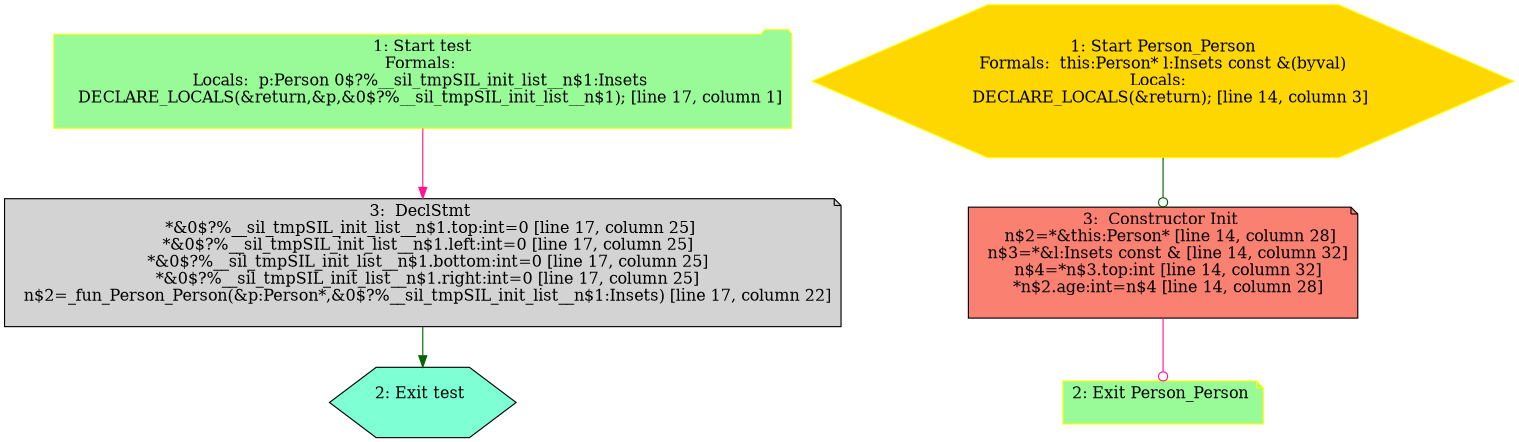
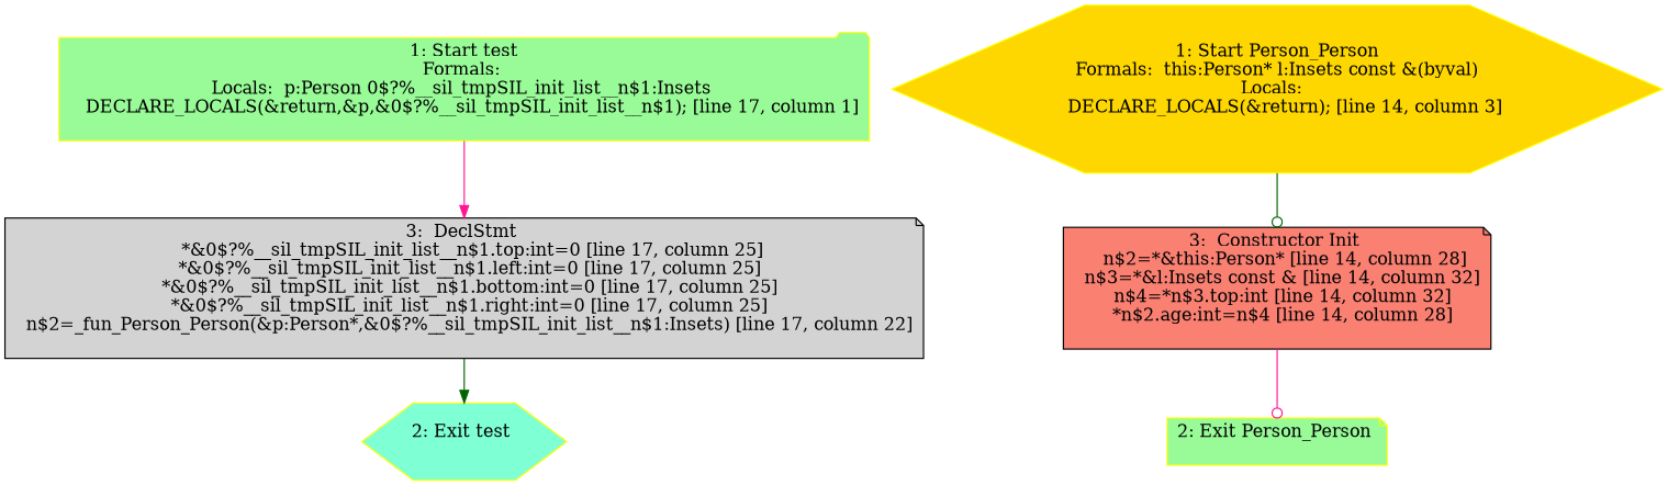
  digraph {
    node [color=yellow style=filled fillcolor=palegreen shape=note]
    edge [color=deeppink arrowhead=normal]
    n1 [label="1: Start test\nFormals: \nLocals:  p:Person 0$?%__sil_tmpSIL_init_list__n$1:Insets \n   DECLARE_LOCALS(&return,&p,&0$?%__sil_tmpSIL_init_list__n$1); [line 17, column 1]\n " shape=folder]
    n2 [label="3:  DeclStmt \n   *&0$?%__sil_tmpSIL_init_list__n$1.top:int=0 [line 17, column 25]\n  *&0$?%__sil_tmpSIL_init_list__n$1.left:int=0 [line 17, column 25]\n  *&0$?%__sil_tmpSIL_init_list__n$1.bottom:int=0 [line 17, column 25]\n  *&0$?%__sil_tmpSIL_init_list__n$1.right:int=0 [line 17, column 25]\n  n$2=_fun_Person_Person(&p:Person*,&0$?%__sil_tmpSIL_init_list__n$1:Insets) [line 17, column 22]\n " fillcolor=lightgrey color=""]
-   n3 [color=black label="2: Exit test \n  " fillcolor=aquamarine shape=hexagon]
+   n3 [label="2: Exit test \n  " fillcolor=aquamarine shape=hexagon]
    n4 [label="1: Start Person_Person\nFormals:  this:Person* l:Insets const &(byval)\nLocals:  \n   DECLARE_LOCALS(&return); [line 14, column 3]\n " fillcolor=gold shape=hexagon]
    n5 [label="3:  Constructor Init \n   n$2=*&this:Person* [line 14, column 28]\n  n$3=*&l:Insets const & [line 14, column 32]\n  n$4=*n$3.top:int [line 14, column 32]\n  *n$2.age:int=n$4 [line 14, column 28]\n " fillcolor=salmon color=""]
    n6 [label="2: Exit Person_Person \n  "]
    n1 -> n2
    n2 -> n3 [color=darkgreen]
    n4 -> n5 [color=darkgreen arrowhead=odot]
    n5 -> n6 [arrowhead=odot]
  }
